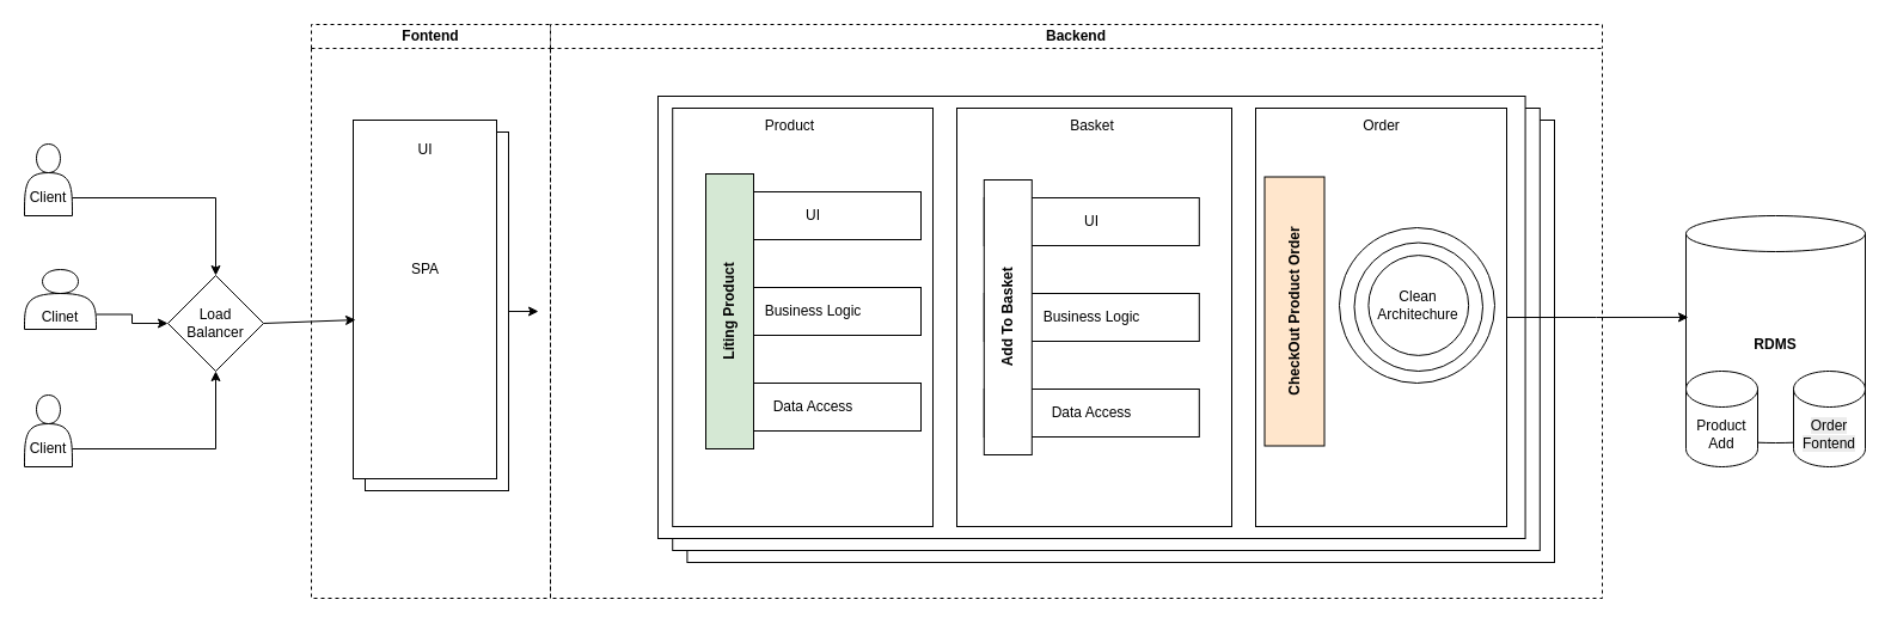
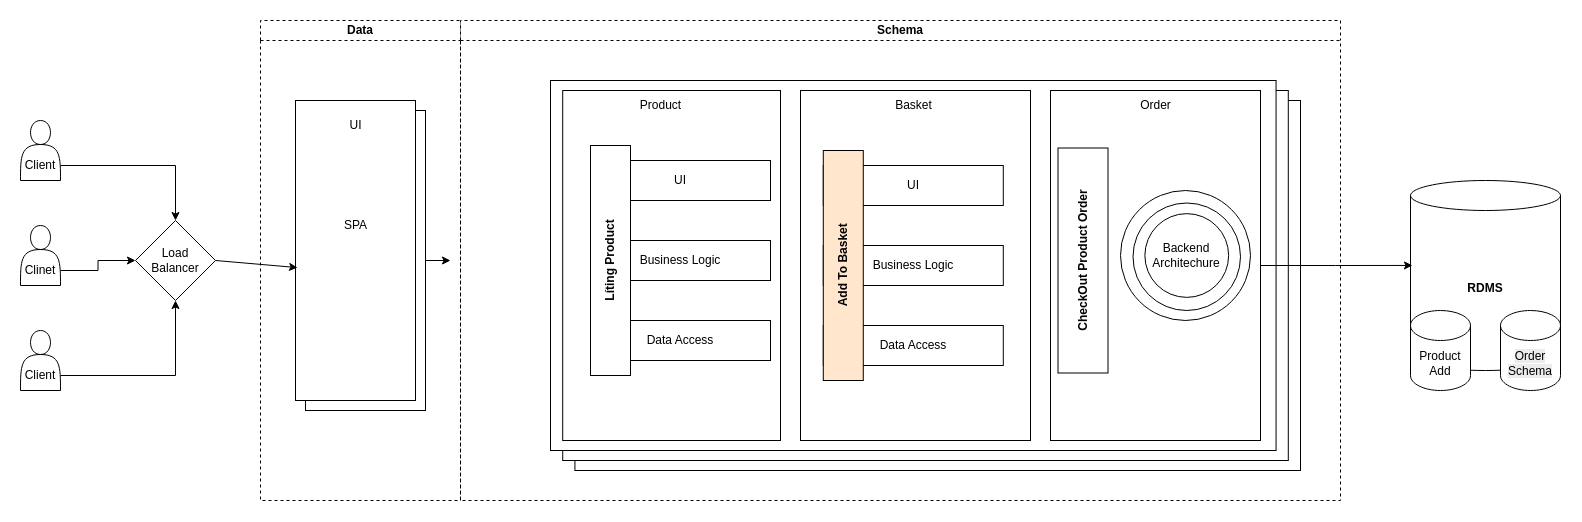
  <mxCell id="0" />
  <mxCell id="1" parent="0" />
  <mxCell id="2" style="edgeStyle=orthogonalEdgeStyle;rounded=0;orthogonalLoop=1;jettySize=auto;html=1;exitX=1;exitY=0.75;exitDx=0;exitDy=0;entryX=0.5;entryY=0;entryDx=0;entryDy=0;" edge="1" parent="1" source="3" target="8"><mxGeometry relative="1" as="geometry" /></mxCell>
  <mxCell id="3" value="&lt;div&gt;&lt;br&gt;&lt;/div&gt;&lt;div&gt;&lt;br&gt;&lt;/div&gt;&lt;div&gt;Client&lt;/div&gt;" style="shape=actor;whiteSpace=wrap;html=1;" vertex="1" parent="1"><mxGeometry x="20" y="120" width="40" height="60" as="geometry" /></mxCell>
  <mxCell id="4" style="edgeStyle=orthogonalEdgeStyle;rounded=0;orthogonalLoop=1;jettySize=auto;html=1;exitX=1;exitY=0.75;exitDx=0;exitDy=0;entryX=0;entryY=0.5;entryDx=0;entryDy=0;" edge="1" parent="1" source="5" target="8"><mxGeometry relative="1" as="geometry" /></mxCell>
- <mxCell id="5" value="&lt;div&gt;&lt;br&gt;&lt;/div&gt;&lt;div&gt;&lt;br&gt;&lt;/div&gt;&lt;div&gt;Clinet&lt;/div&gt;" style="shape=actor;whiteSpace=wrap;html=1;" vertex="1" parent="1"><mxGeometry x="20" y="225" width="60" height="50" as="geometry" /></mxCell>
+ <mxCell id="5" value="&lt;div&gt;&lt;br&gt;&lt;/div&gt;&lt;div&gt;&lt;br&gt;&lt;/div&gt;&lt;div&gt;Clinet&lt;/div&gt;" style="shape=actor;whiteSpace=wrap;html=1;" vertex="1" parent="1"><mxGeometry x="20" y="225" width="40" height="60" as="geometry" /></mxCell>
  <mxCell id="6" style="edgeStyle=orthogonalEdgeStyle;rounded=0;orthogonalLoop=1;jettySize=auto;html=1;exitX=1;exitY=0.75;exitDx=0;exitDy=0;entryX=0.5;entryY=1;entryDx=0;entryDy=0;" edge="1" parent="1" source="7" target="8"><mxGeometry relative="1" as="geometry" /></mxCell>
  <mxCell id="7" value="&lt;div&gt;&lt;br&gt;&lt;/div&gt;&lt;div&gt;&lt;br&gt;&lt;/div&gt;&lt;div&gt;Client&lt;/div&gt;" style="shape=actor;whiteSpace=wrap;html=1;" vertex="1" parent="1"><mxGeometry x="20" y="330" width="40" height="60" as="geometry" /></mxCell>
- <mxCell id="8" value="Load&lt;div&gt;Balancer&lt;/div&gt;" style="rhombus;whiteSpace=wrap;html=1;" vertex="1" parent="1"><mxGeometry x="140" y="230" width="80" height="80" as="geometry" /></mxCell>
- <mxCell id="9" value="Fontend" style="swimlane;startSize=20;whiteSpace=wrap;html=1;dashed=1;" vertex="1" parent="1"><mxGeometry x="260" y="20" width="200" height="480" as="geometry" /></mxCell>
+ <mxCell id="8" value="Load&lt;div&gt;Balancer&lt;/div&gt;" style="rhombus;whiteSpace=wrap;html=1;" vertex="1" parent="1"><mxGeometry x="135" y="220" width="80" height="80" as="geometry" /></mxCell>
+ <mxCell id="9" value="Data" style="swimlane;startSize=20;whiteSpace=wrap;html=1;dashed=1;" vertex="1" parent="1"><mxGeometry x="260" y="20" width="200" height="480" as="geometry" /></mxCell>
  <mxCell id="10" value="" style="group" vertex="1" connectable="0" parent="9"><mxGeometry x="35" y="80" width="130" height="310" as="geometry" /></mxCell>
  <mxCell id="11" style="edgeStyle=orthogonalEdgeStyle;rounded=0;orthogonalLoop=1;jettySize=auto;html=1;exitX=1;exitY=0.5;exitDx=0;exitDy=0;" edge="1" parent="10" source="12"><mxGeometry relative="1" as="geometry"><mxPoint x="155" y="159.667" as="targetPoint" /></mxGeometry></mxCell>
  <mxCell id="12" value="" style="rounded=0;whiteSpace=wrap;html=1;" vertex="1" parent="10"><mxGeometry x="10" y="10" width="120" height="300" as="geometry" /></mxCell>
  <mxCell id="13" value="" style="rounded=0;whiteSpace=wrap;html=1;" vertex="1" parent="10"><mxGeometry width="120" height="300" as="geometry" /></mxCell>
  <mxCell id="14" value="UI" style="text;html=1;align=center;verticalAlign=middle;resizable=0;points=[];autosize=1;strokeColor=none;fillColor=none;" vertex="1" parent="10"><mxGeometry x="40" y="10" width="40" height="30" as="geometry" /></mxCell>
  <mxCell id="15" value="SPA" style="text;html=1;align=center;verticalAlign=middle;resizable=0;points=[];autosize=1;strokeColor=none;fillColor=none;" vertex="1" parent="10"><mxGeometry x="35" y="110" width="50" height="30" as="geometry" /></mxCell>
- <mxCell id="16" value="Backend" style="swimlane;startSize=20;whiteSpace=wrap;html=1;dashed=1;" vertex="1" parent="1"><mxGeometry x="460" y="20" width="880" height="480" as="geometry" /></mxCell>
+ <mxCell id="16" value="Schema" style="swimlane;startSize=20;whiteSpace=wrap;html=1;dashed=1;" vertex="1" parent="1"><mxGeometry x="460" y="20" width="880" height="480" as="geometry" /></mxCell>
  <mxCell id="17" value="" style="group" vertex="1" connectable="0" parent="16"><mxGeometry x="90" y="60" width="750" height="390" as="geometry" /></mxCell>
  <mxCell id="18" value="" style="rounded=0;whiteSpace=wrap;html=1;" vertex="1" parent="17"><mxGeometry x="24.43" y="20" width="725.57" height="370" as="geometry" /></mxCell>
  <mxCell id="19" value="" style="rounded=0;whiteSpace=wrap;html=1;" vertex="1" parent="17"><mxGeometry x="12.215" y="10" width="725.57" height="370" as="geometry" /></mxCell>
  <mxCell id="20" value="" style="rounded=0;whiteSpace=wrap;html=1;" vertex="1" parent="17"><mxGeometry width="725.57" height="370" as="geometry" /></mxCell>
  <mxCell id="21" value="" style="rounded=0;whiteSpace=wrap;html=1;" vertex="1" parent="17"><mxGeometry x="12.21" y="10" width="217.79" height="350" as="geometry" /></mxCell>
  <mxCell id="22" value="" style="rounded=0;whiteSpace=wrap;html=1;" vertex="1" parent="17"><mxGeometry x="250" y="10" width="230" height="350" as="geometry" /></mxCell>
  <mxCell id="23" value="" style="rounded=0;whiteSpace=wrap;html=1;" vertex="1" parent="17"><mxGeometry x="500" y="10" width="210" height="350" as="geometry" /></mxCell>
  <mxCell id="24" value="Product" style="text;html=1;align=center;verticalAlign=middle;resizable=0;points=[];autosize=1;strokeColor=none;fillColor=none;" vertex="1" parent="17"><mxGeometry x="80" y="10" width="60" height="30" as="geometry" /></mxCell>
  <mxCell id="25" value="Basket" style="text;html=1;align=center;verticalAlign=middle;resizable=0;points=[];autosize=1;strokeColor=none;fillColor=none;" vertex="1" parent="17"><mxGeometry x="332.79" y="10" width="60" height="30" as="geometry" /></mxCell>
  <mxCell id="26" value="Order" style="text;html=1;align=center;verticalAlign=middle;resizable=0;points=[];autosize=1;strokeColor=none;fillColor=none;" vertex="1" parent="17"><mxGeometry x="580" y="10" width="50" height="30" as="geometry" /></mxCell>
  <mxCell id="27" value="" style="group" vertex="1" connectable="0" parent="17"><mxGeometry x="40.0" y="65" width="180" height="230" as="geometry" /></mxCell>
  <mxCell id="28" value="UI" style="rounded=0;whiteSpace=wrap;html=1;" vertex="1" parent="27"><mxGeometry x="7.105e-15" y="15" width="180" height="40" as="geometry" /></mxCell>
  <mxCell id="29" value="Business Logic" style="rounded=0;whiteSpace=wrap;html=1;" vertex="1" parent="27"><mxGeometry x="7.105e-15" y="95" width="180" height="40" as="geometry" /></mxCell>
  <mxCell id="30" value="Data Access" style="rounded=0;whiteSpace=wrap;html=1;" vertex="1" parent="27"><mxGeometry x="7.105e-15" y="175" width="180" height="40" as="geometry" /></mxCell>
- <mxCell id="31" value="&lt;b&gt;Líting Product&lt;/b&gt;" style="rounded=0;whiteSpace=wrap;html=1;rotation=-90;fillColor=#d5e8d4;" vertex="1" parent="27"><mxGeometry x="-95" y="95" width="230" height="40" as="geometry" /></mxCell>
+ <mxCell id="31" value="&lt;b&gt;Líting Product&lt;/b&gt;" style="rounded=0;whiteSpace=wrap;html=1;rotation=-90;" vertex="1" parent="27"><mxGeometry x="-95" y="95" width="230" height="40" as="geometry" /></mxCell>
  <mxCell id="32" value="" style="group" vertex="1" connectable="0" parent="17"><mxGeometry x="272.79" y="70" width="180" height="230" as="geometry" /></mxCell>
  <mxCell id="33" value="UI" style="rounded=0;whiteSpace=wrap;html=1;" vertex="1" parent="32"><mxGeometry x="7.105e-15" y="15" width="180" height="40" as="geometry" /></mxCell>
  <mxCell id="34" value="Business Logic" style="rounded=0;whiteSpace=wrap;html=1;" vertex="1" parent="32"><mxGeometry x="7.105e-15" y="95" width="180" height="40" as="geometry" /></mxCell>
  <mxCell id="35" value="Data Access" style="rounded=0;whiteSpace=wrap;html=1;" vertex="1" parent="32"><mxGeometry x="7.105e-15" y="175" width="180" height="40" as="geometry" /></mxCell>
- <mxCell id="36" value="&lt;b&gt;Add To Basket&lt;/b&gt;" style="rounded=0;whiteSpace=wrap;html=1;rotation=-90;" vertex="1" parent="32"><mxGeometry x="-95" y="95" width="230" height="40" as="geometry" /></mxCell>
- <mxCell id="37" value="&lt;b&gt;CheckOut Product Order&lt;/b&gt;" style="rounded=0;whiteSpace=wrap;html=1;rotation=-90;fillColor=#ffe6cc;" vertex="1" parent="17"><mxGeometry x="420" y="155" width="225" height="50" as="geometry" /></mxCell>
+ <mxCell id="36" value="&lt;b&gt;Add To Basket&lt;/b&gt;" style="rounded=0;whiteSpace=wrap;html=1;rotation=-90;fillColor=#ffe6cc;" vertex="1" parent="32"><mxGeometry x="-95" y="95" width="230" height="40" as="geometry" /></mxCell>
+ <mxCell id="37" value="&lt;b&gt;CheckOut Product Order&lt;/b&gt;" style="rounded=0;whiteSpace=wrap;html=1;rotation=-90;" vertex="1" parent="17"><mxGeometry x="420" y="155" width="225" height="50" as="geometry" /></mxCell>
  <mxCell id="38" value="" style="ellipse;whiteSpace=wrap;html=1;aspect=fixed;" vertex="1" parent="17"><mxGeometry x="570" y="110" width="130" height="130" as="geometry" /></mxCell>
  <mxCell id="39" value="" style="ellipse;whiteSpace=wrap;html=1;aspect=fixed;" vertex="1" parent="17"><mxGeometry x="582.5" y="122.5" width="107.5" height="107.5" as="geometry" /></mxCell>
- <mxCell id="40" value="Clean Architechure" style="ellipse;whiteSpace=wrap;html=1;aspect=fixed;" vertex="1" parent="17"><mxGeometry x="594.38" y="133.13" width="83.75" height="83.75" as="geometry" /></mxCell>
+ <mxCell id="40" value="Backend Architechure" style="ellipse;whiteSpace=wrap;html=1;aspect=fixed;" vertex="1" parent="17"><mxGeometry x="594.38" y="133.13" width="83.75" height="83.75" as="geometry" /></mxCell>
  <mxCell id="41" style="rounded=0;orthogonalLoop=1;jettySize=auto;html=1;exitX=1;exitY=0.5;exitDx=0;exitDy=0;entryX=0.017;entryY=0.557;entryDx=0;entryDy=0;entryPerimeter=0;" edge="1" parent="1" source="8" target="13"><mxGeometry relative="1" as="geometry" /></mxCell>
  <mxCell id="42" value="&lt;b&gt;RDMS&lt;/b&gt;" style="shape=cylinder3;whiteSpace=wrap;html=1;boundedLbl=1;backgroundOutline=1;size=15;" vertex="1" parent="1"><mxGeometry x="1410" y="180" width="150" height="190" as="geometry" /></mxCell>
  <mxCell id="43" value="Product Add" style="shape=cylinder3;whiteSpace=wrap;html=1;boundedLbl=1;backgroundOutline=1;size=15;" vertex="1" parent="1"><mxGeometry x="1410" y="310" width="60" height="80" as="geometry" /></mxCell>
- <mxCell id="44" value="&lt;span style=&quot;color: rgb(0, 0, 0); font-family: Helvetica; font-size: 12px; font-style: normal; font-variant-ligatures: normal; font-variant-caps: normal; font-weight: 400; letter-spacing: normal; orphans: 2; text-align: center; text-indent: 0px; text-transform: none; widows: 2; word-spacing: 0px; -webkit-text-stroke-width: 0px; white-space: normal; background-color: rgb(236, 236, 236); text-decoration-thickness: initial; text-decoration-style: initial; text-decoration-color: initial; float: none; display: inline !important;&quot;&gt;Order Fontend&lt;/span&gt;" style="shape=cylinder3;whiteSpace=wrap;html=1;boundedLbl=1;backgroundOutline=1;size=15;" vertex="1" parent="1"><mxGeometry x="1500" y="310" width="60" height="80" as="geometry" /></mxCell>
+ <mxCell id="44" value="&lt;span style=&quot;color: rgb(0, 0, 0); font-family: Helvetica; font-size: 12px; font-style: normal; font-variant-ligatures: normal; font-variant-caps: normal; font-weight: 400; letter-spacing: normal; orphans: 2; text-align: center; text-indent: 0px; text-transform: none; widows: 2; word-spacing: 0px; -webkit-text-stroke-width: 0px; white-space: normal; background-color: rgb(236, 236, 236); text-decoration-thickness: initial; text-decoration-style: initial; text-decoration-color: initial; float: none; display: inline !important;&quot;&gt;Order Schema&lt;/span&gt;" style="shape=cylinder3;whiteSpace=wrap;html=1;boundedLbl=1;backgroundOutline=1;size=15;" vertex="1" parent="1"><mxGeometry x="1500" y="310" width="60" height="80" as="geometry" /></mxCell>
  <mxCell id="45" style="edgeStyle=orthogonalEdgeStyle;rounded=0;orthogonalLoop=1;jettySize=auto;html=1;exitX=1;exitY=0.5;exitDx=0;exitDy=0;entryX=0.013;entryY=0.447;entryDx=0;entryDy=0;entryPerimeter=0;" edge="1" parent="1" source="23" target="42"><mxGeometry relative="1" as="geometry" /></mxCell>
